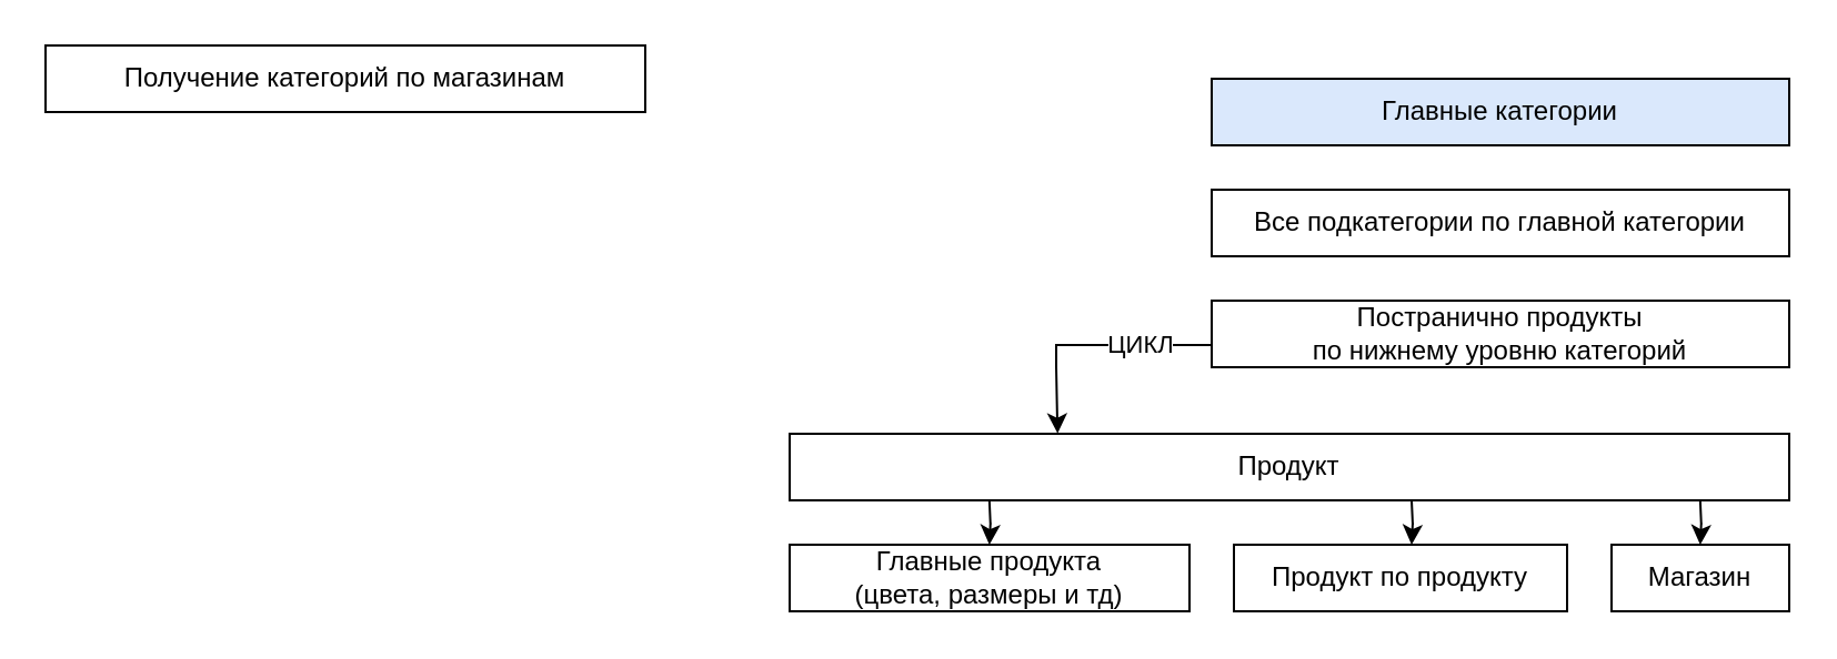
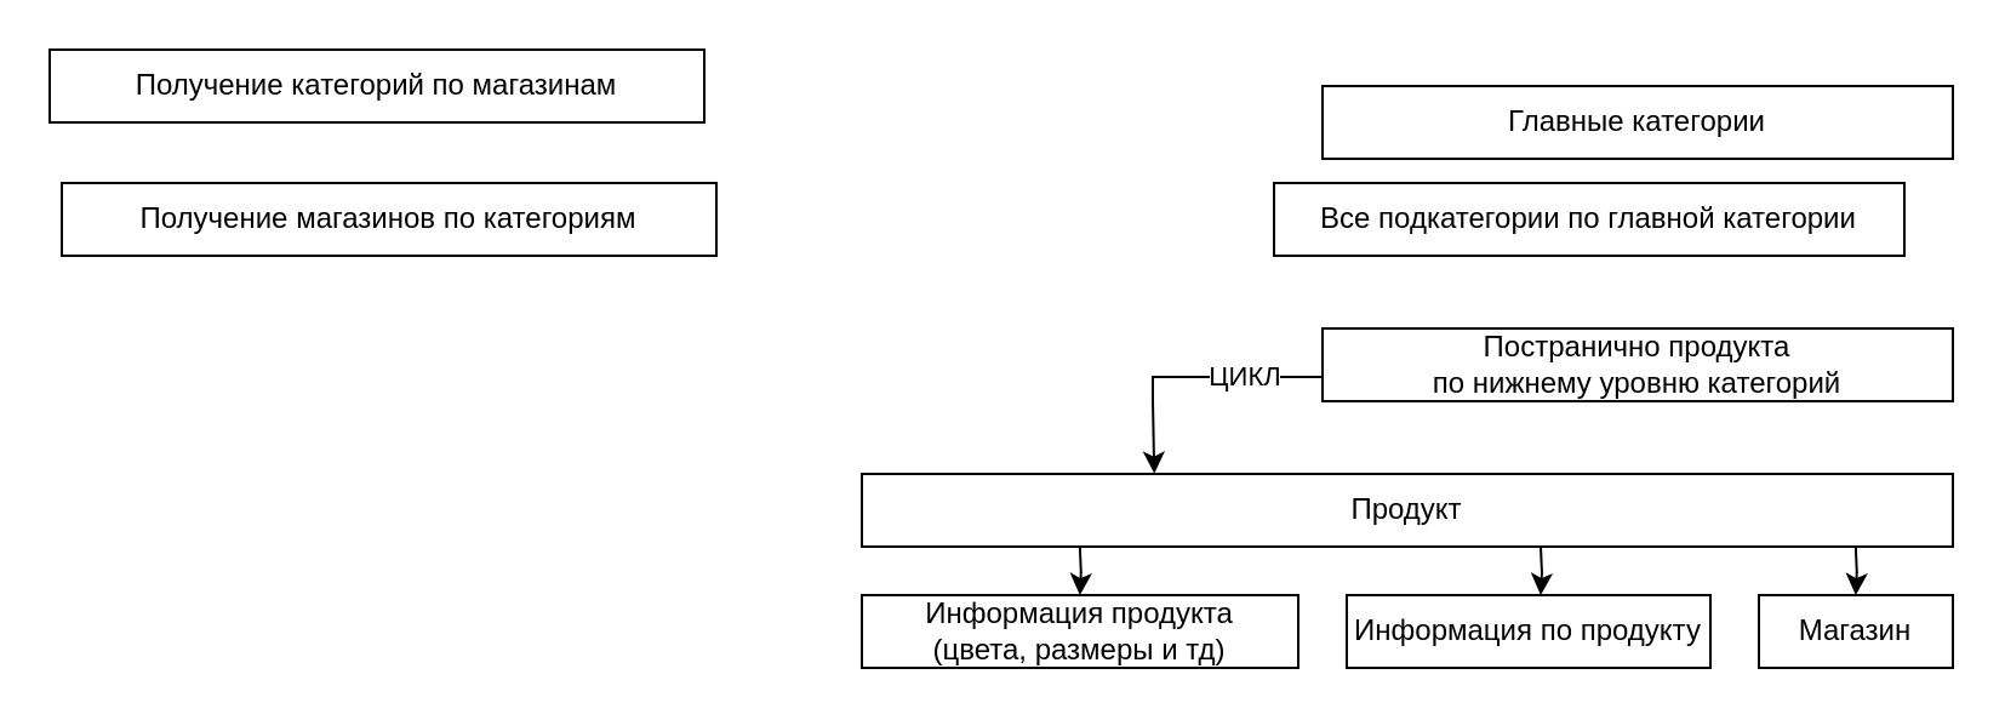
  <mxCell id="0" />
  <mxCell id="1" parent="0" />
  <mxCell id="2" value="Получение категорий по магазинам" style="rounded=0;whiteSpace=wrap;html=1;" vertex="1" parent="1"><mxGeometry x="20" y="20" width="270" height="30" as="geometry" /></mxCell>
- <mxCell id="3" value="Главные категории" style="rounded=0;whiteSpace=wrap;html=1;fillColor=#dae8fc;" vertex="1" parent="1"><mxGeometry x="545" y="35" width="260" height="30" as="geometry" /></mxCell>
- <mxCell id="4" value="Все подкатегории по главной категории" style="rounded=0;whiteSpace=wrap;html=1;" vertex="1" parent="1"><mxGeometry x="545" y="85" width="260" height="30" as="geometry" /></mxCell>
- <mxCell id="6" value="Постранично продукты&lt;br&gt;по нижнему уровню категорий" style="rounded=0;whiteSpace=wrap;html=1;" vertex="1" parent="1"><mxGeometry x="545" y="135" width="260" height="30" as="geometry" /></mxCell>
+ <mxCell id="3" value="Главные категории" style="rounded=0;whiteSpace=wrap;html=1;" vertex="1" parent="1"><mxGeometry x="545" y="35" width="260" height="30" as="geometry" /></mxCell>
+ <mxCell id="4" value="Все подкатегории по главной категории" style="rounded=0;whiteSpace=wrap;html=1;" vertex="1" parent="1"><mxGeometry x="525" y="75" width="260" height="30" as="geometry" /></mxCell>
+ <mxCell id="5" value="Получение магазинов по категориям" style="rounded=0;whiteSpace=wrap;html=1;" vertex="1" parent="1"><mxGeometry x="25" y="75" width="270" height="30" as="geometry" /></mxCell>
+ <mxCell id="6" value="Постранично продукта&lt;br&gt;по нижнему уровню категорий" style="rounded=0;whiteSpace=wrap;html=1;" vertex="1" parent="1"><mxGeometry x="545" y="135" width="260" height="30" as="geometry" /></mxCell>
  <mxCell id="7" value="Продукт" style="rounded=0;whiteSpace=wrap;html=1;" vertex="1" parent="1"><mxGeometry x="355" y="195" width="450" height="30" as="geometry" /></mxCell>
  <mxCell id="8" value="Магазин" style="rounded=0;whiteSpace=wrap;html=1;" vertex="1" parent="1"><mxGeometry x="725" y="245" width="80" height="30" as="geometry" /></mxCell>
- <mxCell id="9" value="Продукт по продукту" style="rounded=0;whiteSpace=wrap;html=1;" vertex="1" parent="1"><mxGeometry x="555" y="245" width="150" height="30" as="geometry" /></mxCell>
- <mxCell id="10" value="Главные продукта&lt;br&gt;(цвета, размеры и тд)" style="rounded=0;whiteSpace=wrap;html=1;" vertex="1" parent="1"><mxGeometry x="355" y="245" width="180" height="30" as="geometry" /></mxCell>
+ <mxCell id="9" value="Информация по продукту" style="rounded=0;whiteSpace=wrap;html=1;" vertex="1" parent="1"><mxGeometry x="555" y="245" width="150" height="30" as="geometry" /></mxCell>
+ <mxCell id="10" value="Информация продукта&lt;br&gt;(цвета, размеры и тд)" style="rounded=0;whiteSpace=wrap;html=1;" vertex="1" parent="1"><mxGeometry x="355" y="245" width="180" height="30" as="geometry" /></mxCell>
  <mxCell id="11" value="" style="endArrow=classic;html=1;rounded=0;edgeStyle=orthogonalEdgeStyle;entryX=0.268;entryY=-0.006;entryDx=0;entryDy=0;entryPerimeter=0;" edge="1" parent="1" target="7"><mxGeometry width="50" height="50" relative="1" as="geometry"><mxPoint x="545" y="155" as="sourcePoint" /><mxPoint x="465" y="165" as="targetPoint" /><Array as="points"><mxPoint x="475" y="155" /><mxPoint x="475" y="165" /><mxPoint x="476" y="165" /></Array></mxGeometry></mxCell>
  <mxCell id="12" value="ЦИКЛ" style="edgeLabel;html=1;align=center;verticalAlign=middle;resizable=0;points=[];" vertex="1" connectable="0" parent="11"><mxGeometry x="-0.391" y="-1" relative="1" as="geometry"><mxPoint as="offset" /></mxGeometry></mxCell>
  <mxCell id="13" value="" style="endArrow=classic;html=1;rounded=0;edgeStyle=orthogonalEdgeStyle;entryX=0.5;entryY=0;entryDx=0;entryDy=0;" edge="1" parent="1"><mxGeometry width="50" height="50" relative="1" as="geometry"><mxPoint x="635" y="225" as="sourcePoint" /><mxPoint x="635" y="245" as="targetPoint" /></mxGeometry></mxCell>
  <mxCell id="14" value="" style="endArrow=classic;html=1;rounded=0;edgeStyle=orthogonalEdgeStyle;entryX=0.5;entryY=0;entryDx=0;entryDy=0;" edge="1" parent="1"><mxGeometry width="50" height="50" relative="1" as="geometry"><mxPoint x="764.93" y="225" as="sourcePoint" /><mxPoint x="764.93" y="245" as="targetPoint" /></mxGeometry></mxCell>
  <mxCell id="15" value="" style="endArrow=classic;html=1;rounded=0;edgeStyle=orthogonalEdgeStyle;entryX=0.5;entryY=0;entryDx=0;entryDy=0;" edge="1" parent="1"><mxGeometry width="50" height="50" relative="1" as="geometry"><mxPoint x="444.92" y="225" as="sourcePoint" /><mxPoint x="444.92" y="245" as="targetPoint" /></mxGeometry></mxCell>
